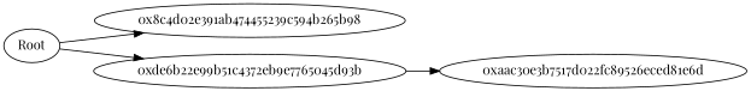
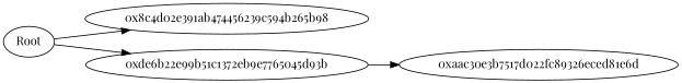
  strict digraph {
    fontname="Playfair Display"
    rankdir=LR
    node [fontname="Playfair Display"]
    edge [contraint=true fontname="Playfair Display"]
-   n1 [label="0x8c4d02e391ab474455239c594b265b98"]
+   n1 [label="0x8c4d02e391ab474456239c594b265b98"]
    Root
-   n3 [label="0xde6b22e99b51c4372eb9e7765045d93b"]
-   n4 [label="0xaac30e3b7517d022fc89526eced81e6d"]
+   n3 [label="0xde6b22e99b51c1372eb9e7765045d93b"]
+   n4 [label="0xaac30e3b7517d022fc89326eced81e6d"]
    Root -> n1
    Root -> n3
    n3 -> n4
  }
